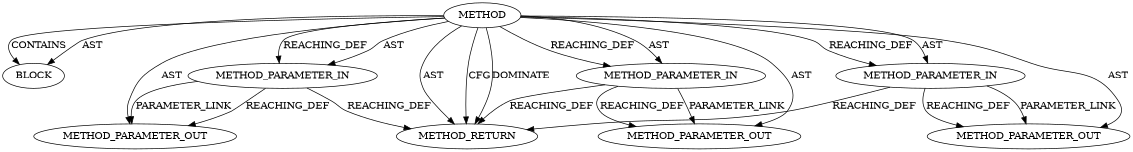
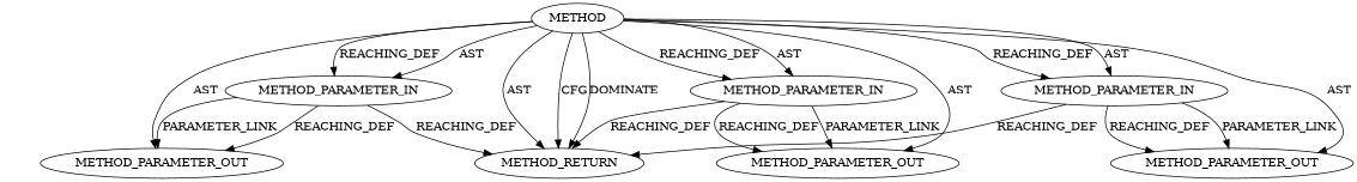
  digraph {
    node [CODE="<empty>" ORDER=1 TYPE_FULL_NAME=ANY EVALUATION_STRATEGY=BY_VALUE IS_VARIADIC=false]
-   n1 [ARGUMENT_INDEX=1 label=BLOCK EVALUATION_STRATEGY="" IS_VARIADIC=""]
    n2 [CODE=p2 INDEX=2 NAME=p2 ORDER=2 label=METHOD_PARAMETER_OUT]
    n3 [CODE=RET ORDER=2 label=METHOD_RETURN IS_VARIADIC=""]
    n4 [AST_PARENT_FULL_NAME="<global>" AST_PARENT_TYPE=NAMESPACE_BLOCK FILENAME="<empty>" FULL_NAME=X509_SIG_get0 IS_EXTERNAL=true NAME=X509_SIG_get0 ORDER=0 label=METHOD TYPE_FULL_NAME="" EVALUATION_STRATEGY="" IS_VARIADIC=""]
    n5 [CODE=p1 INDEX=1 NAME=p1 label=METHOD_PARAMETER_IN]
    n6 [CODE=p2 INDEX=2 NAME=p2 ORDER=2 label=METHOD_PARAMETER_IN]
    n7 [CODE=p1 INDEX=1 NAME=p1 label=METHOD_PARAMETER_OUT]
    n8 [CODE=p3 INDEX=3 NAME=p3 ORDER=3 label=METHOD_PARAMETER_OUT]
    n9 [CODE=p3 INDEX=3 NAME=p3 ORDER=3 label=METHOD_PARAMETER_IN]
-   n4 -> n1 [label=CONTAINS]
-   n4 -> n1 [label=AST]
    n4 -> n2 [label=AST]
    n4 -> n3 [label=AST]
    n4 -> n3 [label=CFG]
    n4 -> n3 [label=DOMINATE]
    n4 -> n5 [label=REACHING_DEF]
    n4 -> n5 [label=AST]
    n4 -> n6 [label=REACHING_DEF]
    n4 -> n6 [label=AST]
    n4 -> n7 [label=AST]
    n4 -> n8 [label=AST]
    n4 -> n9 [label=REACHING_DEF]
    n4 -> n9 [label=AST]
    n5 -> n3 [VARIABLE=p1 label=REACHING_DEF]
    n5 -> n7 [VARIABLE=p1 label=REACHING_DEF]
    n5 -> n7 [label=PARAMETER_LINK]
    n6 -> n2 [label=PARAMETER_LINK]
    n6 -> n2 [VARIABLE=p2 label=REACHING_DEF]
    n6 -> n3 [VARIABLE=p2 label=REACHING_DEF]
    n9 -> n3 [VARIABLE=p3 label=REACHING_DEF]
    n9 -> n8 [label=PARAMETER_LINK]
    n9 -> n8 [VARIABLE=p3 label=REACHING_DEF]
  }
